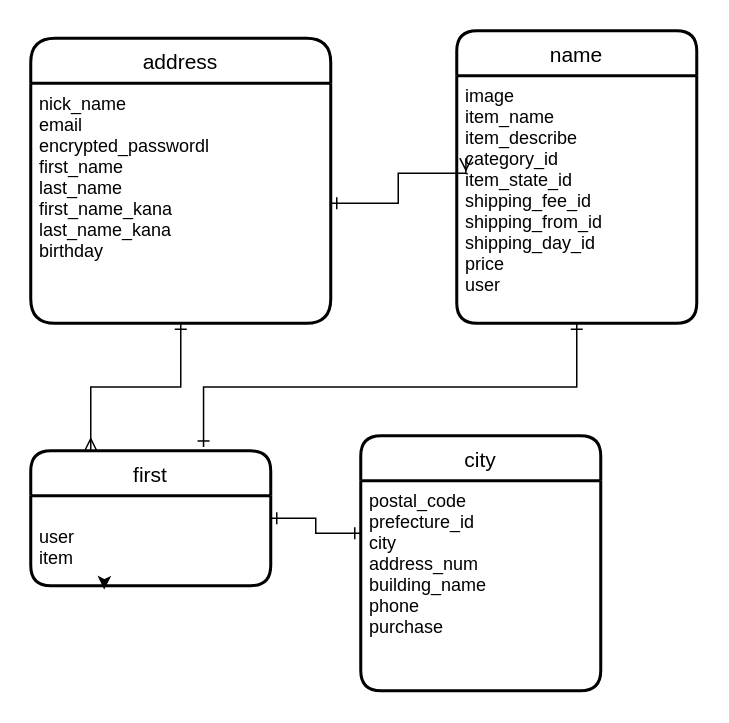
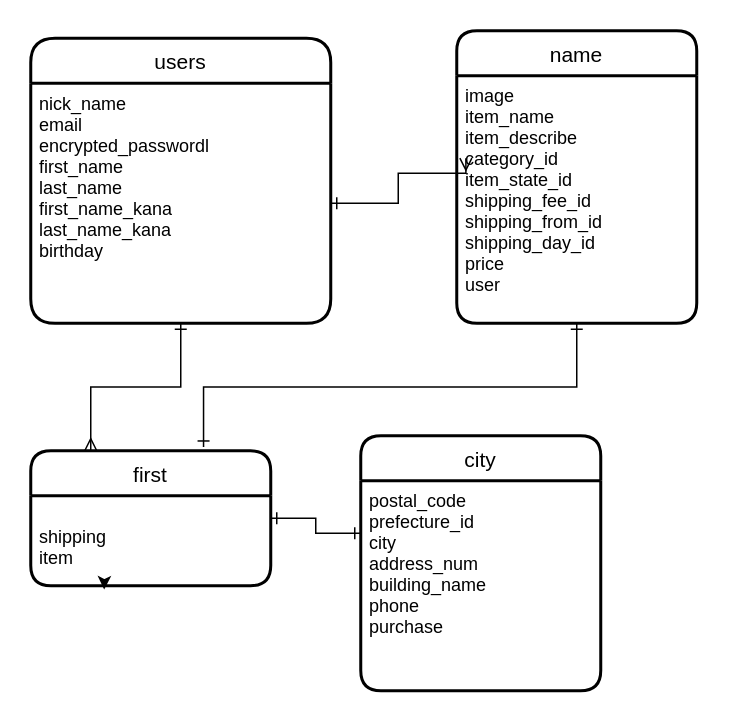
  <mxCell id="0" />
  <mxCell id="1" parent="0" />
  <mxCell id="2" style="edgeStyle=orthogonalEdgeStyle;orthogonalLoop=1;jettySize=auto;html=1;exitX=1;exitY=0.5;exitDx=0;exitDy=0;entryX=0.038;entryY=0.333;entryDx=0;entryDy=0;entryPerimeter=0;rounded=0;startArrow=ERone;startFill=0;endArrow=ERmany;endFill=0;" parent="1" source="5" target="8" edge="1"><mxGeometry relative="1" as="geometry"><Array as="points"><mxPoint x="265" y="135" /><mxPoint x="265" y="115" /></Array></mxGeometry></mxCell>
  <mxCell id="3" style="edgeStyle=orthogonalEdgeStyle;rounded=0;orthogonalLoop=1;jettySize=auto;html=1;exitX=0.5;exitY=1;exitDx=0;exitDy=0;entryX=0.72;entryY=-0.028;entryDx=0;entryDy=0;entryPerimeter=0;startArrow=ERone;startFill=0;endArrow=ERone;endFill=0;" parent="1" source="8" target="11" edge="1"><mxGeometry relative="1" as="geometry" /></mxCell>
- <mxCell id="4" value="address" style="swimlane;childLayout=stackLayout;horizontal=1;startSize=30;horizontalStack=0;rounded=1;fontSize=14;fontStyle=0;strokeWidth=2;resizeParent=0;resizeLast=1;shadow=0;dashed=0;align=center;arcSize=18;" parent="1" vertex="1"><mxGeometry x="20" y="25" width="200" height="190" as="geometry" /></mxCell>
+ <mxCell id="4" value="users" style="swimlane;childLayout=stackLayout;horizontal=1;startSize=30;horizontalStack=0;rounded=1;fontSize=14;fontStyle=0;strokeWidth=2;resizeParent=0;resizeLast=1;shadow=0;dashed=0;align=center;arcSize=18;" parent="1" vertex="1"><mxGeometry x="20" y="25" width="200" height="190" as="geometry" /></mxCell>
  <mxCell id="5" value="nick_name&#10;email&#10;encrypted_passwordl&#10;first_name&#10;last_name&#10;first_name_kana&#10;last_name_kana&#10;birthday" style="align=left;strokeColor=none;fillColor=none;spacingLeft=4;fontSize=12;verticalAlign=top;resizable=0;rotatable=0;part=1;" parent="4" vertex="1"><mxGeometry y="30" width="200" height="160" as="geometry" /></mxCell>
  <mxCell id="6" style="edgeStyle=orthogonalEdgeStyle;rounded=0;orthogonalLoop=1;jettySize=auto;html=1;entryX=0.25;entryY=0;entryDx=0;entryDy=0;startArrow=ERone;startFill=0;endArrow=ERmany;endFill=0;" parent="1" source="5" target="11" edge="1"><mxGeometry relative="1" as="geometry" /></mxCell>
  <mxCell id="7" value="name" style="swimlane;childLayout=stackLayout;horizontal=1;startSize=30;horizontalStack=0;rounded=1;fontSize=14;fontStyle=0;strokeWidth=2;resizeParent=0;resizeLast=1;shadow=0;dashed=0;align=center;" parent="1" vertex="1"><mxGeometry x="304" width="160" height="195" as="geometry" y="20" /></mxCell>
  <mxCell id="8" value="image&#10;item_name&#10;item_describe&#10;category_id&#10;item_state_id&#10;shipping_fee_id&#10;shipping_from_id&#10;shipping_day_id&#10;price&#10;user" style="align=left;strokeColor=none;fillColor=none;spacingLeft=4;fontSize=12;verticalAlign=top;resizable=0;rotatable=0;part=1;" parent="7" vertex="1"><mxGeometry y="30" width="160" height="165" as="geometry" /></mxCell>
  <mxCell id="9" value="city" style="swimlane;childLayout=stackLayout;horizontal=1;startSize=30;horizontalStack=0;rounded=1;fontSize=14;fontStyle=0;strokeWidth=2;resizeParent=0;resizeLast=1;shadow=0;dashed=0;align=center;" parent="1" vertex="1"><mxGeometry x="240" y="290" width="160" height="170" as="geometry" /></mxCell>
  <mxCell id="10" value="postal_code&#10;prefecture_id&#10;city&#10;address_num&#10;building_name&#10;phone&#10;purchase" style="align=left;strokeColor=none;fillColor=none;spacingLeft=4;fontSize=12;verticalAlign=top;resizable=0;rotatable=0;part=1;" parent="9" vertex="1"><mxGeometry y="30" width="160" height="140" as="geometry" /></mxCell>
  <mxCell id="11" value="first" style="swimlane;childLayout=stackLayout;horizontal=1;startSize=30;horizontalStack=0;rounded=1;fontSize=14;fontStyle=0;strokeWidth=2;resizeParent=0;resizeLast=1;shadow=0;dashed=0;align=center;" parent="1" vertex="1"><mxGeometry x="20" y="300" width="160" height="90" as="geometry" /></mxCell>
- <mxCell id="12" value="&#10;user&#10;item&#10;" style="align=left;strokeColor=none;fillColor=none;spacingLeft=4;fontSize=12;verticalAlign=top;resizable=0;rotatable=0;part=1;" parent="11" vertex="1"><mxGeometry y="30" width="160" height="60" as="geometry" /></mxCell>
+ <mxCell id="12" value="&#10;shipping&#10;item&#10;" style="align=left;strokeColor=none;fillColor=none;spacingLeft=4;fontSize=12;verticalAlign=top;resizable=0;rotatable=0;part=1;" parent="11" vertex="1"><mxGeometry y="30" width="160" height="60" as="geometry" /></mxCell>
  <mxCell id="13" style="edgeStyle=orthogonalEdgeStyle;rounded=0;orthogonalLoop=1;jettySize=auto;html=1;exitX=0.25;exitY=1;exitDx=0;exitDy=0;entryX=0.306;entryY=1.042;entryDx=0;entryDy=0;entryPerimeter=0;" parent="11" source="12" target="12" edge="1"><mxGeometry relative="1" as="geometry" /></mxCell>
  <mxCell id="14" style="edgeStyle=orthogonalEdgeStyle;rounded=0;orthogonalLoop=1;jettySize=auto;html=1;exitX=0.5;exitY=1;exitDx=0;exitDy=0;" parent="11" source="12" target="12" edge="1"><mxGeometry relative="1" as="geometry" /></mxCell>
  <mxCell id="15" style="edgeStyle=orthogonalEdgeStyle;rounded=0;orthogonalLoop=1;jettySize=auto;html=1;exitX=1;exitY=0.25;exitDx=0;exitDy=0;entryX=0;entryY=0.25;entryDx=0;entryDy=0;endArrow=ERone;endFill=0;startArrow=ERone;startFill=0;" parent="1" source="12" target="10" edge="1"><mxGeometry relative="1" as="geometry" /></mxCell>
